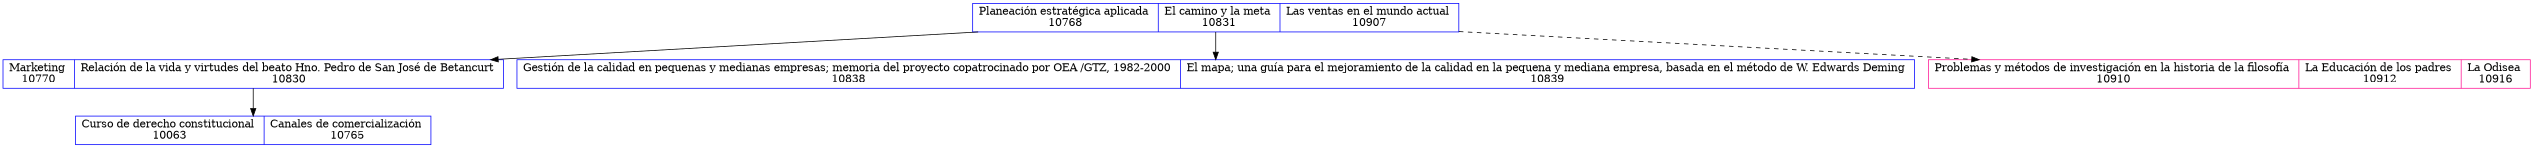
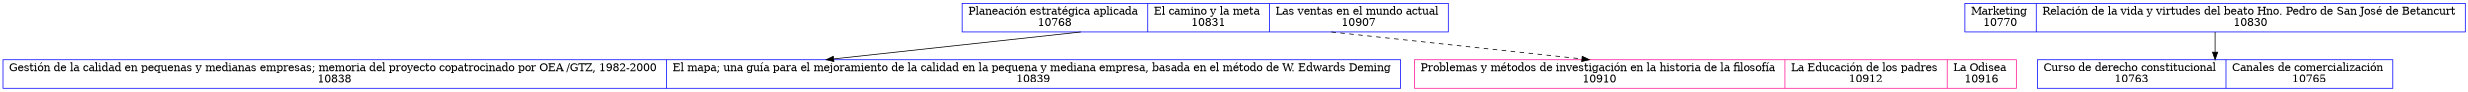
  digraph {
    node [color=blue shape=record]
    edge [style=solid]
    n1 [label="Planeación estratégica aplicada \n10768 | El camino y la meta \n10831 | Las ventas en el mundo actual \n10907 "]
    n2 [label="Marketing \n10770 | Relación de la vida y virtudes del beato Hno. Pedro de San José de Betancurt \n10830 "]
    n3 [label="Gestión de la calidad en pequenas y medianas empresas; memoria del proyecto copatrocinado por OEA /GTZ, 1982-2000 \n10838 | El mapa; una guía para el mejoramiento de la calidad en la pequena y mediana empresa, basada en el método de W. Edwards Deming \n10839 "]
    n4 [color=deeppink label="Problemas y métodos de investigación en la historia de la filosofía \n10910 | La Educación de los padres \n10912 | La Odisea \n10916 "]
-   n5 [label="Curso de derecho constitucional \n10063 | Canales de comercialización \n10765 "]
-   n1 -> n2
+   n5 [label="Curso de derecho constitucional \n10763 | Canales de comercialización \n10765 "]
    n1 -> n3
    n1 -> n4 [style=dashed]
    n2 -> n5
  }
